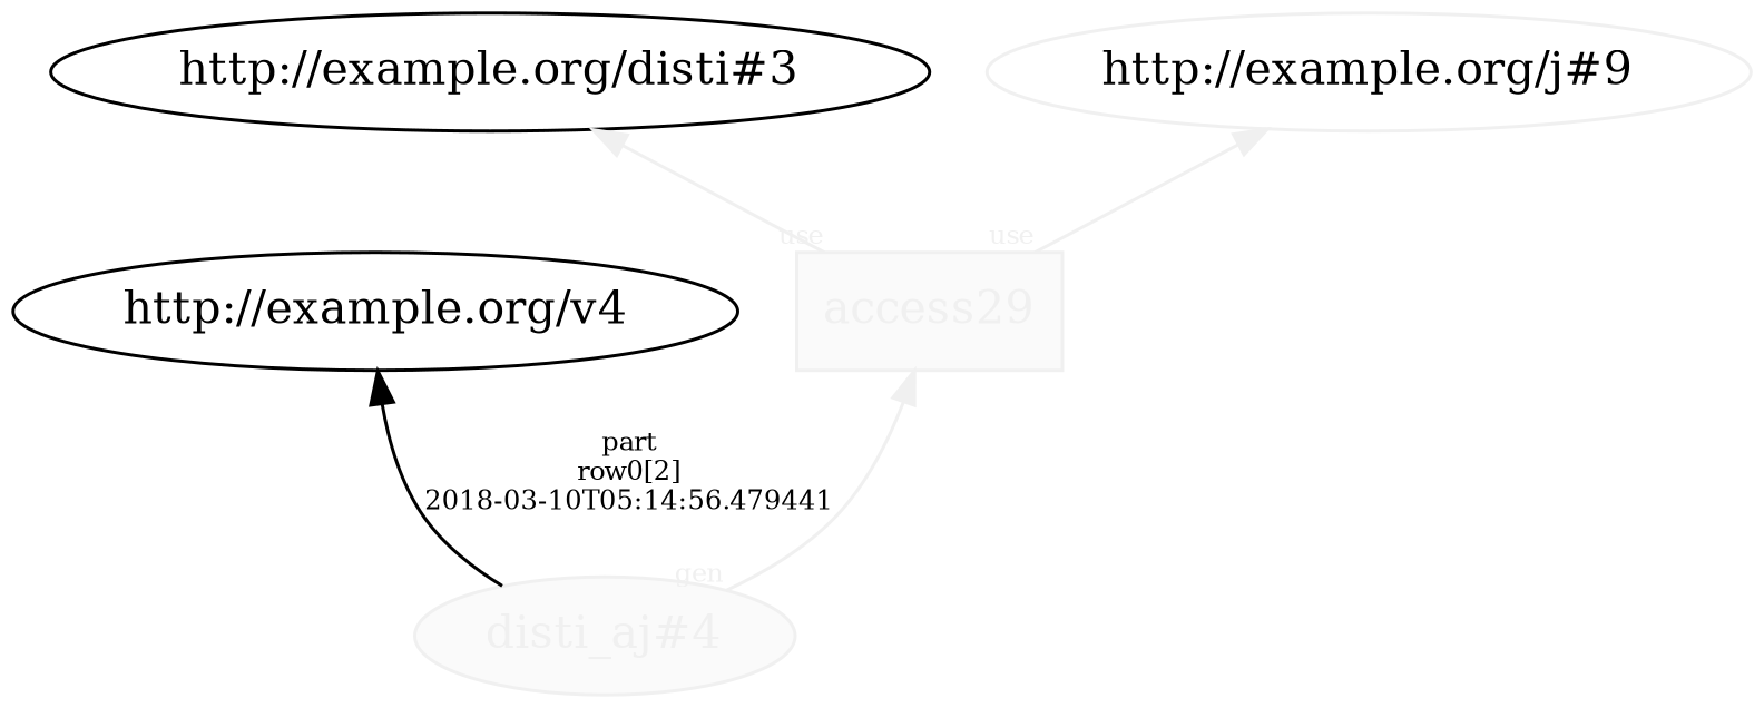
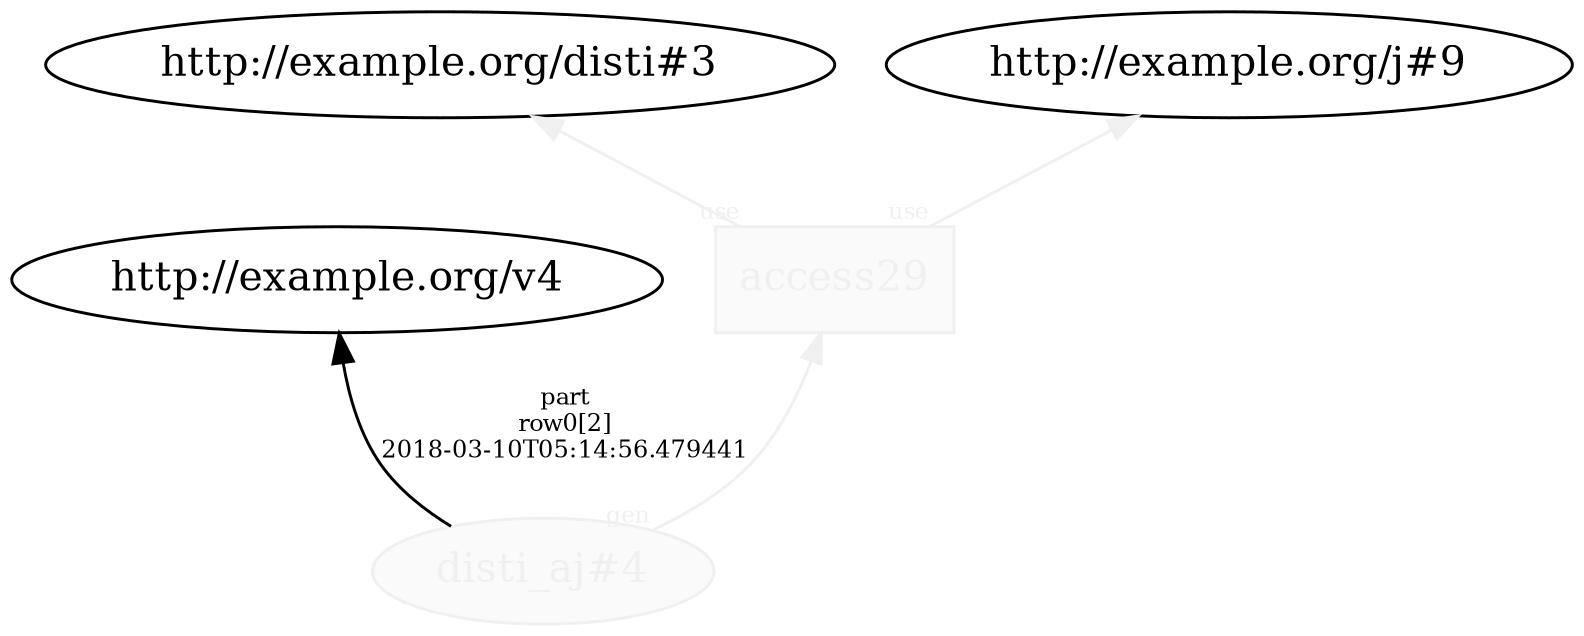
  digraph {
    rankdir=BT
    edge [rotation=20 color="#F0F0F0" fontcolor="#F0F0F0" labelangle=60.0 labeldistance=1.5 labelfontsize=8 taillabel=use]
    n1 [color="#F0F0F0" fillcolor="#FAFAFA" fontcolor="#F0F0F0" label="disti_aj#4" style=filled]
    "http://example.org/v4"
    n3 [color="#F0F0F0" fillcolor="#FAFAFA" fontcolor="#F0F0F0" label=access29 shape=polygon sides=4 style=filled]
    "http://example.org/disti#3"
-   "http://example.org/j#9" [color="#F0F0F0"]
+   "http://example.org/j#9"
    n1 -> "http://example.org/v4" [angle=60.0 distance=1.5 fontsize=8 label="part\nrow0[2]\n2018-03-10T05:14:56.479441" color="" fontcolor="" labelangle="" labeldistance="" labelfontsize="" taillabel=""]
    n1 -> n3 [taillabel=gen]
    n3 -> "http://example.org/disti#3"
    n3 -> "http://example.org/j#9"
  }
